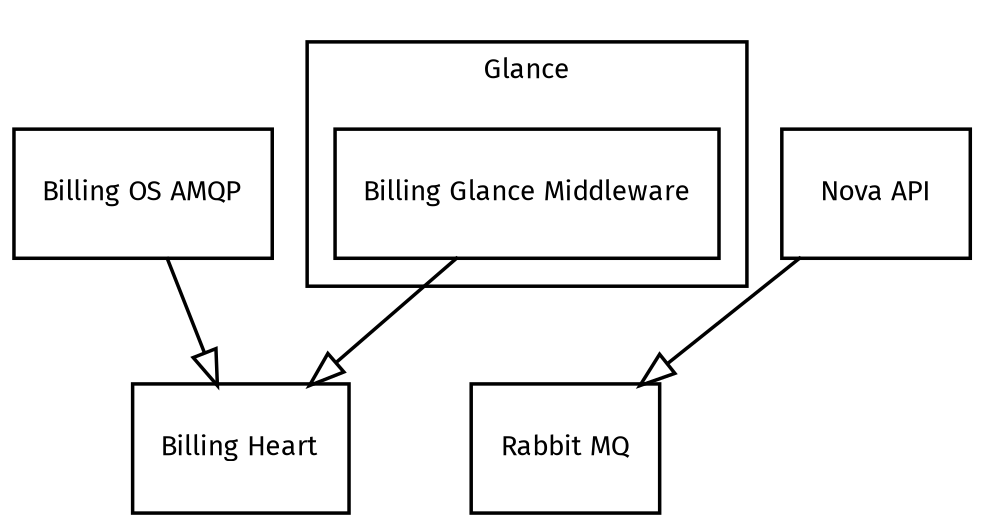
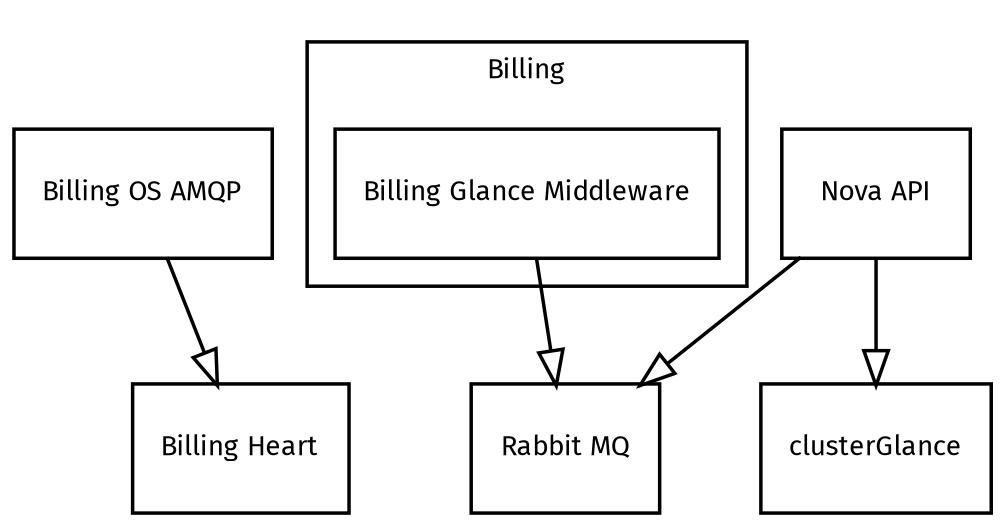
  digraph {
    fontname="Fira Sans"
    fontsize=8
    node [fontname="Fira Sans" fontsize=8 shape=record]
    edge [arrowhead=empty fontname="Fira Sans" fontsize=8]
    n1 [label="{Billing Glance Middleware}"]
    n2 [label="{Billing Heart}"]
    n3 [label="{Rabbit MQ}"]
    n4 [label="{Billing OS AMQP}"]
    n5 [label="{Nova API}"]
+   clusterGlance
    subgraph cluster_1 {
-     label=Glance
+     label=Billing
      n1
    }
-   n1 -> n2
+   n1 -> n3
    n4 -> n2
    n5 -> n3
+   n5 -> clusterGlance
  }
